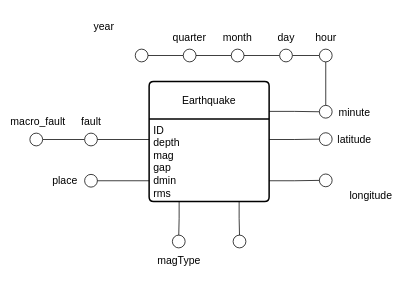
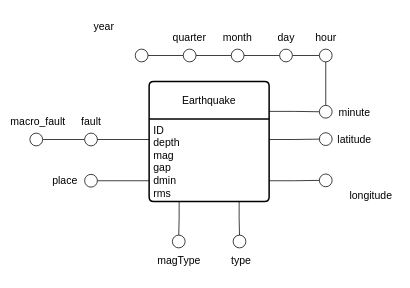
  <mxCell id="0" />
  <mxCell id="1" parent="0" />
  <mxCell id="2" style="edgeStyle=orthogonalEdgeStyle;rounded=0;orthogonalLoop=1;jettySize=auto;html=1;exitX=1;exitY=0.25;exitDx=0;exitDy=0;entryX=0;entryY=0.5;entryDx=0;entryDy=0;endArrow=none;startFill=0;" edge="1" parent="1" source="3" target="19"><mxGeometry relative="1" as="geometry" /></mxCell>
  <mxCell id="3" value="Earthquake" style="swimlane;childLayout=stackLayout;horizontal=1;startSize=50;horizontalStack=0;rounded=1;fontSize=14;fontStyle=0;strokeWidth=2;resizeParent=0;resizeLast=1;shadow=0;dashed=0;align=center;arcSize=4;whiteSpace=wrap;html=1;" vertex="1" parent="1"><mxGeometry x="198" y="108" width="160" height="160" as="geometry" /></mxCell>
  <mxCell id="4" value="&lt;font style=&quot;font-size: 14px;&quot;&gt;ID&lt;br&gt;depth&lt;/font&gt;&lt;div&gt;&lt;font style=&quot;font-size: 14px;&quot;&gt;mag&lt;/font&gt;&lt;/div&gt;&lt;div&gt;&lt;font style=&quot;font-size: 14px;&quot;&gt;gap&lt;/font&gt;&lt;/div&gt;&lt;div&gt;&lt;font style=&quot;font-size: 14px;&quot;&gt;dmin&lt;/font&gt;&lt;/div&gt;&lt;div&gt;&lt;font style=&quot;font-size: 14px;&quot;&gt;rms&lt;/font&gt;&lt;/div&gt;" style="align=left;strokeColor=none;fillColor=none;spacingLeft=4;spacingRight=4;fontSize=12;verticalAlign=top;resizable=0;rotatable=0;part=1;html=1;whiteSpace=wrap;" vertex="1" parent="3"><mxGeometry y="50" width="160" height="110" as="geometry" /></mxCell>
  <mxCell id="5" value="" style="ellipse;whiteSpace=wrap;html=1;aspect=fixed;" vertex="1" parent="1"><mxGeometry x="425" y="176.5" width="17" height="17" as="geometry" /></mxCell>
  <mxCell id="6" value="" style="ellipse;whiteSpace=wrap;html=1;aspect=fixed;" vertex="1" parent="1"><mxGeometry x="425" y="231.5" width="17" height="17" as="geometry" /></mxCell>
  <mxCell id="7" style="edgeStyle=orthogonalEdgeStyle;rounded=0;orthogonalLoop=1;jettySize=auto;html=1;exitX=1;exitY=0.25;exitDx=0;exitDy=0;entryX=0;entryY=0.5;entryDx=0;entryDy=0;endArrow=none;startFill=0;" edge="1" parent="1" source="4" target="5"><mxGeometry relative="1" as="geometry" /></mxCell>
  <mxCell id="8" style="edgeStyle=orthogonalEdgeStyle;rounded=0;orthogonalLoop=1;jettySize=auto;html=1;exitX=1;exitY=0.75;exitDx=0;exitDy=0;entryX=0;entryY=0.5;entryDx=0;entryDy=0;endArrow=none;startFill=0;" edge="1" parent="1" source="4" target="6"><mxGeometry relative="1" as="geometry" /></mxCell>
  <mxCell id="9" value="" style="ellipse;whiteSpace=wrap;html=1;aspect=fixed;" vertex="1" parent="1"><mxGeometry x="310" y="313" width="17" height="17" as="geometry" /></mxCell>
  <mxCell id="10" style="edgeStyle=orthogonalEdgeStyle;rounded=0;orthogonalLoop=1;jettySize=auto;html=1;exitX=0.75;exitY=1;exitDx=0;exitDy=0;entryX=0.5;entryY=0;entryDx=0;entryDy=0;endArrow=none;startFill=0;" edge="1" parent="1" source="4" target="9"><mxGeometry relative="1" as="geometry" /></mxCell>
  <mxCell id="11" value="" style="ellipse;whiteSpace=wrap;html=1;aspect=fixed;" vertex="1" parent="1"><mxGeometry x="229" y="313" width="17" height="17" as="geometry" /></mxCell>
  <mxCell id="12" style="edgeStyle=orthogonalEdgeStyle;rounded=0;orthogonalLoop=1;jettySize=auto;html=1;exitX=0.25;exitY=1;exitDx=0;exitDy=0;entryX=0.5;entryY=0;entryDx=0;entryDy=0;endArrow=none;startFill=0;" edge="1" parent="1" source="4" target="11"><mxGeometry relative="1" as="geometry" /></mxCell>
  <mxCell id="13" value="" style="ellipse;whiteSpace=wrap;html=1;aspect=fixed;" vertex="1" parent="1"><mxGeometry x="112" y="232" width="17" height="17" as="geometry" /></mxCell>
  <mxCell id="14" style="edgeStyle=orthogonalEdgeStyle;rounded=0;orthogonalLoop=1;jettySize=auto;html=1;exitX=0;exitY=0.75;exitDx=0;exitDy=0;entryX=1;entryY=0.5;entryDx=0;entryDy=0;endArrow=none;startFill=0;" edge="1" parent="1" source="4" target="13"><mxGeometry relative="1" as="geometry" /></mxCell>
  <mxCell id="15" style="edgeStyle=orthogonalEdgeStyle;rounded=0;orthogonalLoop=1;jettySize=auto;html=1;exitX=0;exitY=0.5;exitDx=0;exitDy=0;entryX=1;entryY=0.5;entryDx=0;entryDy=0;endArrow=none;startFill=0;" edge="1" parent="1" source="16" target="41"><mxGeometry relative="1" as="geometry" /></mxCell>
  <mxCell id="16" value="" style="ellipse;whiteSpace=wrap;html=1;aspect=fixed;" vertex="1" parent="1"><mxGeometry x="112" y="177" width="17" height="17" as="geometry" /></mxCell>
  <mxCell id="17" style="edgeStyle=orthogonalEdgeStyle;rounded=0;orthogonalLoop=1;jettySize=auto;html=1;exitX=0;exitY=0.25;exitDx=0;exitDy=0;entryX=1;entryY=0.5;entryDx=0;entryDy=0;endArrow=none;startFill=0;" edge="1" parent="1" source="4" target="16"><mxGeometry relative="1" as="geometry" /></mxCell>
  <mxCell id="18" style="edgeStyle=orthogonalEdgeStyle;rounded=0;orthogonalLoop=1;jettySize=auto;html=1;exitX=0.5;exitY=0;exitDx=0;exitDy=0;entryX=0.5;entryY=1;entryDx=0;entryDy=0;endArrow=none;startFill=0;" edge="1" parent="1" source="19" target="21"><mxGeometry relative="1" as="geometry" /></mxCell>
  <mxCell id="19" value="" style="ellipse;whiteSpace=wrap;html=1;aspect=fixed;" vertex="1" parent="1"><mxGeometry x="425" y="140" width="17" height="17" as="geometry" /></mxCell>
  <mxCell id="20" style="edgeStyle=orthogonalEdgeStyle;rounded=0;orthogonalLoop=1;jettySize=auto;html=1;exitX=0;exitY=0.5;exitDx=0;exitDy=0;entryX=1;entryY=0.5;entryDx=0;entryDy=0;endArrow=none;startFill=0;" edge="1" parent="1" source="21" target="25"><mxGeometry relative="1" as="geometry" /></mxCell>
  <mxCell id="21" value="" style="ellipse;whiteSpace=wrap;html=1;aspect=fixed;" vertex="1" parent="1"><mxGeometry x="425" y="65" width="17" height="17" as="geometry" /></mxCell>
  <mxCell id="22" value="&lt;font style=&quot;font-size: 14px;&quot;&gt;minute&lt;/font&gt;" style="text;html=1;align=center;verticalAlign=middle;whiteSpace=wrap;rounded=0;" vertex="1" parent="1"><mxGeometry x="442" y="133.5" width="60" height="30" as="geometry" /></mxCell>
  <mxCell id="23" value="&lt;font style=&quot;font-size: 14px;&quot;&gt;hour&lt;/font&gt;" style="text;html=1;align=center;verticalAlign=middle;whiteSpace=wrap;rounded=0;" vertex="1" parent="1"><mxGeometry x="403.5" y="35" width="60" height="30" as="geometry" /></mxCell>
  <mxCell id="24" style="edgeStyle=orthogonalEdgeStyle;rounded=0;orthogonalLoop=1;jettySize=auto;html=1;exitX=0;exitY=0.5;exitDx=0;exitDy=0;entryX=1;entryY=0.5;entryDx=0;entryDy=0;endArrow=none;startFill=0;" edge="1" parent="1" source="25" target="28"><mxGeometry relative="1" as="geometry" /></mxCell>
  <mxCell id="25" value="" style="ellipse;whiteSpace=wrap;html=1;aspect=fixed;" vertex="1" parent="1"><mxGeometry x="372" y="65" width="17" height="17" as="geometry" /></mxCell>
  <mxCell id="26" value="&lt;font style=&quot;font-size: 14px;&quot;&gt;day&lt;/font&gt;" style="text;html=1;align=center;verticalAlign=middle;whiteSpace=wrap;rounded=0;" vertex="1" parent="1"><mxGeometry x="350.5" y="35" width="60" height="30" as="geometry" /></mxCell>
  <mxCell id="27" style="edgeStyle=orthogonalEdgeStyle;rounded=0;orthogonalLoop=1;jettySize=auto;html=1;exitX=0;exitY=0.5;exitDx=0;exitDy=0;entryX=1;entryY=0.5;entryDx=0;entryDy=0;endArrow=none;startFill=0;" edge="1" parent="1" source="28" target="31"><mxGeometry relative="1" as="geometry" /></mxCell>
  <mxCell id="28" value="" style="ellipse;whiteSpace=wrap;html=1;aspect=fixed;" vertex="1" parent="1"><mxGeometry x="307.5" y="65" width="17" height="17" as="geometry" /></mxCell>
  <mxCell id="29" value="&lt;font style=&quot;font-size: 14px;&quot;&gt;month&lt;/font&gt;" style="text;html=1;align=center;verticalAlign=middle;whiteSpace=wrap;rounded=0;" vertex="1" parent="1"><mxGeometry x="286" y="35" width="60" height="30" as="geometry" /></mxCell>
  <mxCell id="30" style="edgeStyle=orthogonalEdgeStyle;rounded=0;orthogonalLoop=1;jettySize=auto;html=1;exitX=0;exitY=0.5;exitDx=0;exitDy=0;endArrow=none;startFill=0;" edge="1" parent="1" source="31" target="33"><mxGeometry relative="1" as="geometry" /></mxCell>
  <mxCell id="31" value="" style="ellipse;whiteSpace=wrap;html=1;aspect=fixed;" vertex="1" parent="1"><mxGeometry x="243.5" y="65" width="17" height="17" as="geometry" /></mxCell>
  <mxCell id="32" value="&lt;font style=&quot;font-size: 14px;&quot;&gt;quarter&lt;/font&gt;" style="text;html=1;align=center;verticalAlign=middle;whiteSpace=wrap;rounded=0;" vertex="1" parent="1"><mxGeometry x="222" y="35" width="60" height="30" as="geometry" /></mxCell>
  <mxCell id="33" value="" style="ellipse;whiteSpace=wrap;html=1;aspect=fixed;" vertex="1" parent="1"><mxGeometry x="179.5" y="65" width="17" height="17" as="geometry" /></mxCell>
  <mxCell id="34" value="&lt;font style=&quot;font-size: 14px;&quot;&gt;year&lt;/font&gt;" style="text;html=1;align=center;verticalAlign=middle;whiteSpace=wrap;rounded=0;" vertex="1" parent="1"><mxGeometry x="108" y="20" width="60" height="30" as="geometry" /></mxCell>
  <mxCell id="35" value="&lt;font style=&quot;font-size: 14px;&quot;&gt;latitude&lt;/font&gt;" style="text;html=1;align=center;verticalAlign=middle;whiteSpace=wrap;rounded=0;" vertex="1" parent="1"><mxGeometry x="442" y="170" width="60" height="30" as="geometry" /></mxCell>
  <mxCell id="36" value="&lt;font style=&quot;font-size: 14px;&quot;&gt;longitude&lt;/font&gt;" style="text;html=1;align=center;verticalAlign=middle;whiteSpace=wrap;rounded=0;" vertex="1" parent="1"><mxGeometry x="464" y="245" width="60" height="30" as="geometry" /></mxCell>
+ <mxCell id="37" value="&lt;font style=&quot;font-size: 14px;&quot;&gt;type&lt;/font&gt;" style="text;html=1;align=center;verticalAlign=middle;whiteSpace=wrap;rounded=0;" vertex="1" parent="1"><mxGeometry x="290.5" y="332" width="60" height="30" as="geometry" /></mxCell>
  <mxCell id="38" value="&lt;font style=&quot;font-size: 14px;&quot;&gt;magType&lt;/font&gt;" style="text;html=1;align=center;verticalAlign=middle;whiteSpace=wrap;rounded=0;" vertex="1" parent="1"><mxGeometry x="207.5" y="332" width="60" height="30" as="geometry" /></mxCell>
  <mxCell id="39" value="&lt;font style=&quot;font-size: 14px;&quot;&gt;place&lt;/font&gt;" style="text;html=1;align=center;verticalAlign=middle;whiteSpace=wrap;rounded=0;" vertex="1" parent="1"><mxGeometry x="56" y="225" width="60" height="30" as="geometry" /></mxCell>
  <mxCell id="40" value="&lt;font style=&quot;font-size: 14px;&quot;&gt;fault&lt;/font&gt;" style="text;html=1;align=center;verticalAlign=middle;whiteSpace=wrap;rounded=0;" vertex="1" parent="1"><mxGeometry x="90.5" y="146.5" width="60" height="30" as="geometry" /></mxCell>
  <mxCell id="41" value="" style="ellipse;whiteSpace=wrap;html=1;aspect=fixed;" vertex="1" parent="1"><mxGeometry x="39" y="177" width="17" height="17" as="geometry" /></mxCell>
  <mxCell id="42" value="&lt;font style=&quot;font-size: 14px;&quot;&gt;macro_fault&lt;/font&gt;" style="text;html=1;align=center;verticalAlign=middle;whiteSpace=wrap;rounded=0;" vertex="1" parent="1"><mxGeometry x="20" y="146.5" width="60" height="30" as="geometry" /></mxCell>
